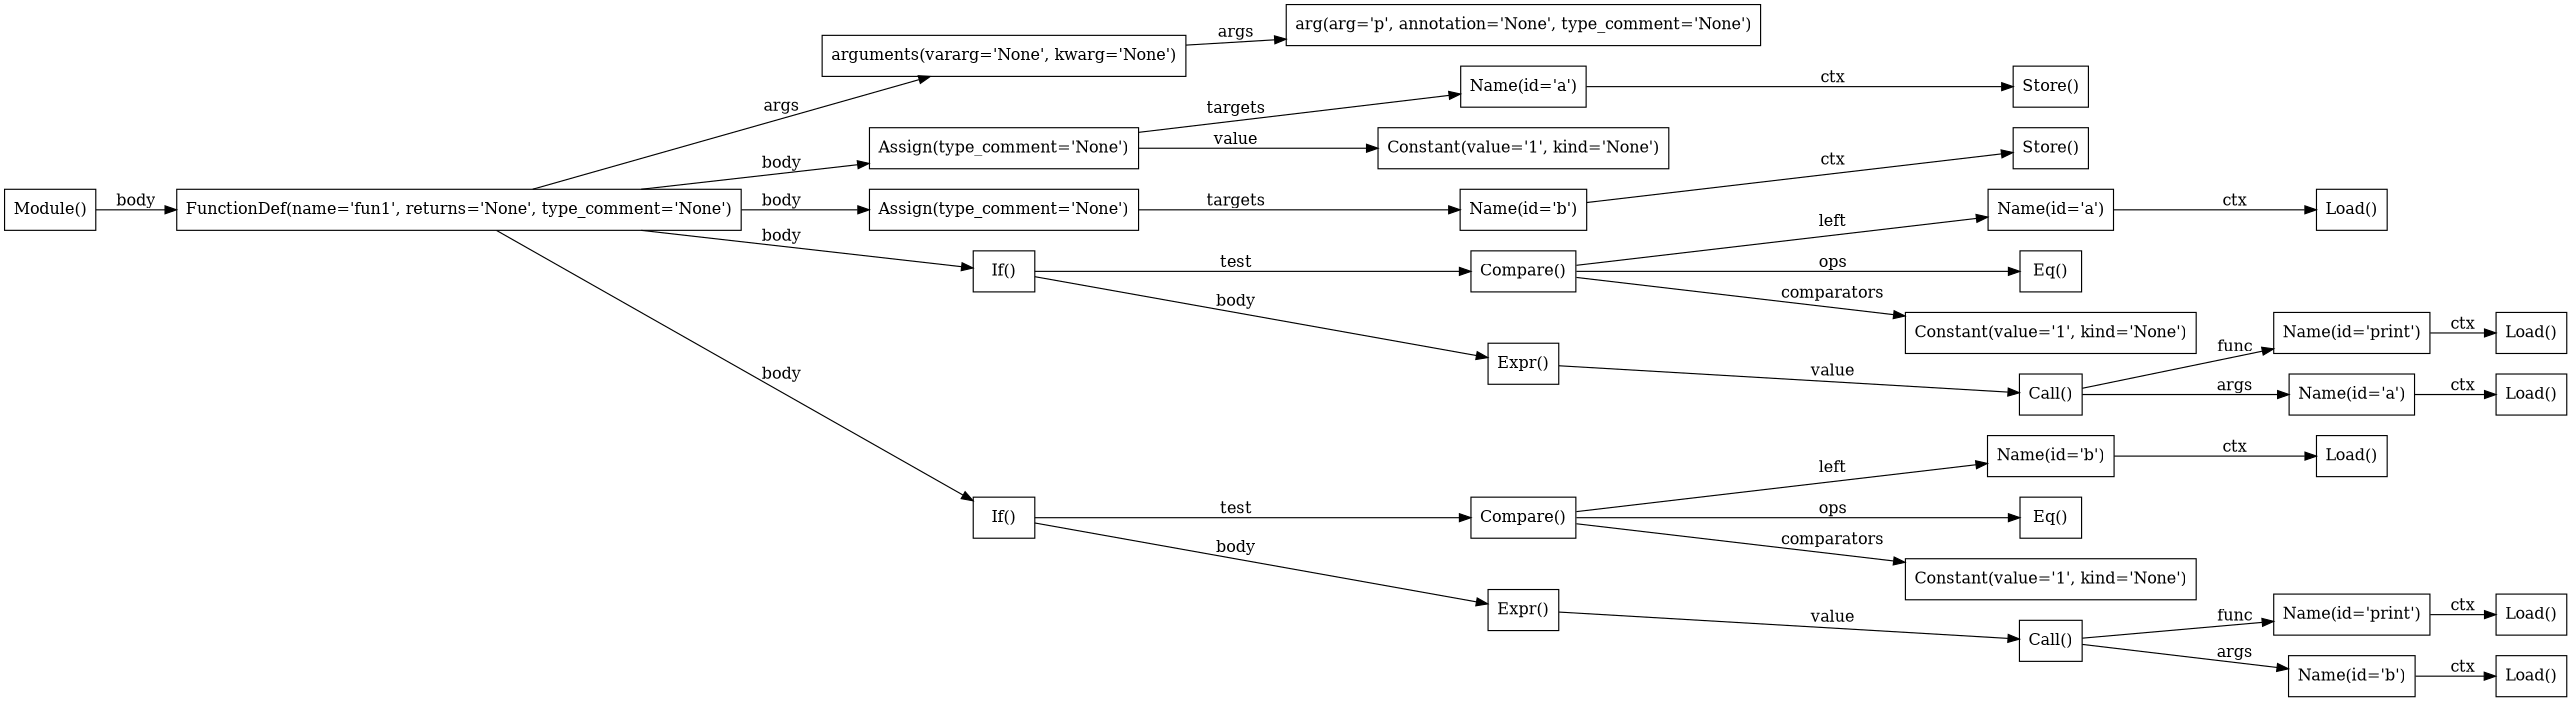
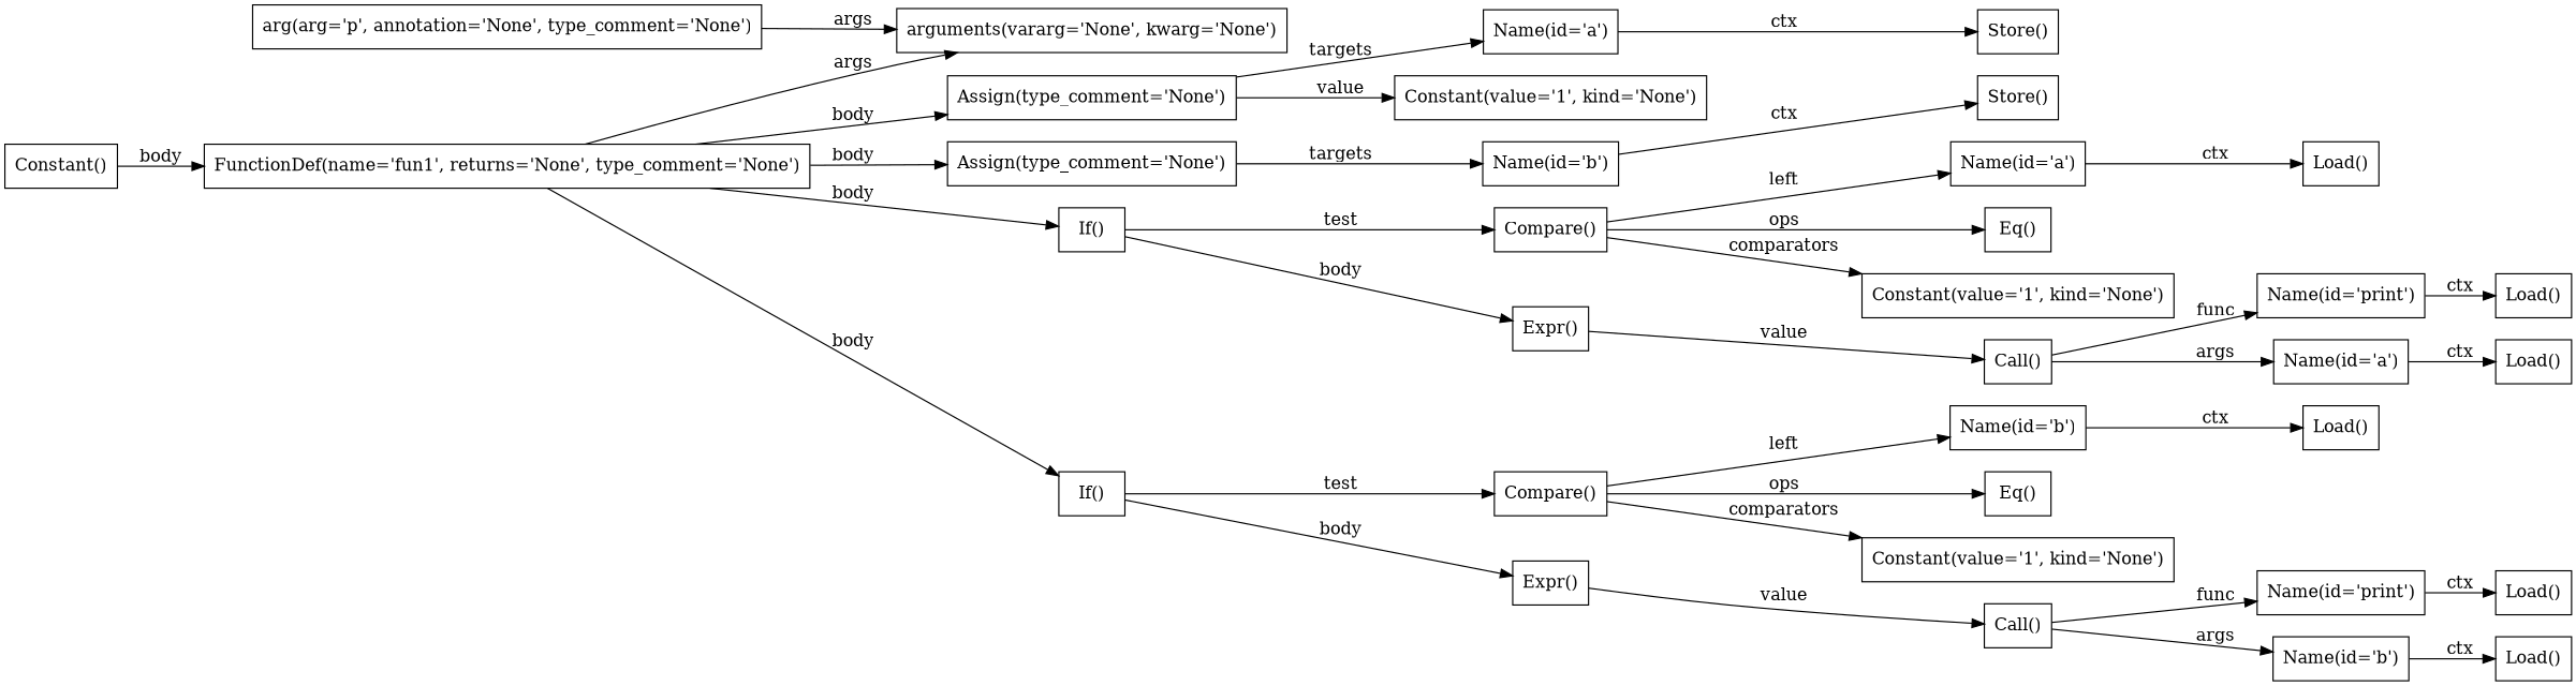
  digraph {
    rankdir=LR
    node [shape=box]
-   n1 [label="Module()"]
+   n1 [label="Constant()"]
    n2 [label="FunctionDef(name='fun1', returns='None', type_comment='None')"]
    n3 [label="arguments(vararg='None', kwarg='None')"]
    n4 [label="Assign(type_comment='None')"]
    n5 [label="Assign(type_comment='None')"]
    n6 [label="If()"]
    n7 [label="If()"]
    n8 [label="arg(arg='p', annotation='None', type_comment='None')"]
    n9 [label="Name(id='a')"]
    n10 [label="Constant(value='1', kind='None')"]
    n11 [label="Name(id='b')"]
    n12 [label="Compare()"]
    n13 [label="Expr()"]
    n14 [label="Compare()"]
    n15 [label="Expr()"]
    n16 [label="Store()"]
    n17 [label="Store()"]
    n18 [label="Name(id='a')"]
    n19 [label="Eq()"]
    n20 [label="Constant(value='1', kind='None')"]
    n21 [label="Call()"]
    n22 [label="Load()"]
    n23 [label="Name(id='print')"]
    n24 [label="Name(id='a')"]
    n25 [label="Load()"]
    n26 [label="Load()"]
    n27 [label="Name(id='b')"]
    n28 [label="Eq()"]
    n29 [label="Constant(value='1', kind='None')"]
    n30 [label="Call()"]
    n31 [label="Load()"]
    n32 [label="Name(id='print')"]
    n33 [label="Name(id='b')"]
    n34 [label="Load()"]
    n35 [label="Load()"]
    n1 -> n2 [label=body]
    n2 -> n3 [label=args]
    n2 -> n4 [label=body]
    n2 -> n5 [label=body]
    n2 -> n6 [label=body]
    n2 -> n7 [label=body]
-   n3 -> n8 [label=args]
+   n8 -> n3 [label=args]
    n4 -> n9 [label=targets]
    n4 -> n10 [label=value]
    n5 -> n11 [label=targets]
    n6 -> n12 [label=test]
    n6 -> n13 [label=body]
    n7 -> n14 [label=test]
    n7 -> n15 [label=body]
    n9 -> n16 [label=ctx]
    n11 -> n17 [label=ctx]
    n12 -> n18 [label=left]
    n12 -> n19 [label=ops]
    n12 -> n20 [label=comparators]
    n13 -> n21 [label=value]
    n14 -> n27 [label=left]
    n14 -> n28 [label=ops]
    n14 -> n29 [label=comparators]
    n15 -> n30 [label=value]
    n18 -> n22 [label=ctx]
    n21 -> n23 [label=func]
    n21 -> n24 [label=args]
    n23 -> n25 [label=ctx]
    n24 -> n26 [label=ctx]
    n27 -> n31 [label=ctx]
    n30 -> n32 [label=func]
    n30 -> n33 [label=args]
    n32 -> n34 [label=ctx]
    n33 -> n35 [label=ctx]
  }
